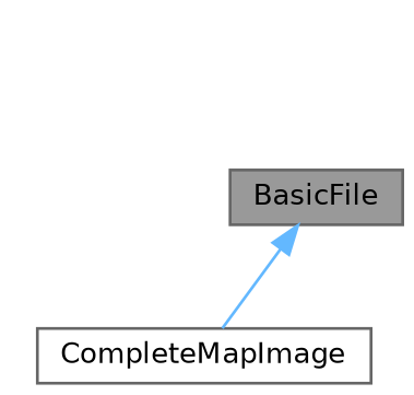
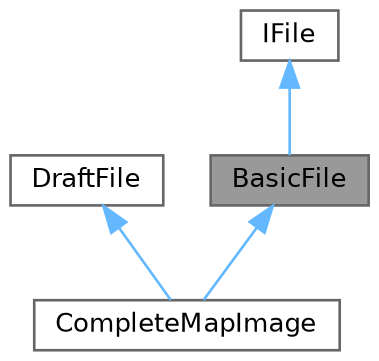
  digraph {
    node [color=gray40 fillcolor=white fontname=Helvetica fontsize=10 shape=box style=filled]
    edge [color=steelblue1 dir=back fontname=Helvetica fontsize=10 labelfontname=Helvetica labelfontsize=10 style=solid]
    n1 [fillcolor=grey60 fontcolor=black height=0.2 label=BasicFile width=0.4]
    n2 [height=0.2 label=CompleteMapImage width=0.4]
+   n3 [height=0.2 label=DraftFile width=0.4]
+   n4 [height=0.2 label=IFile width=0.4]
    n1 -> n2
+   n3 -> n2
+   n4 -> n1
  }
